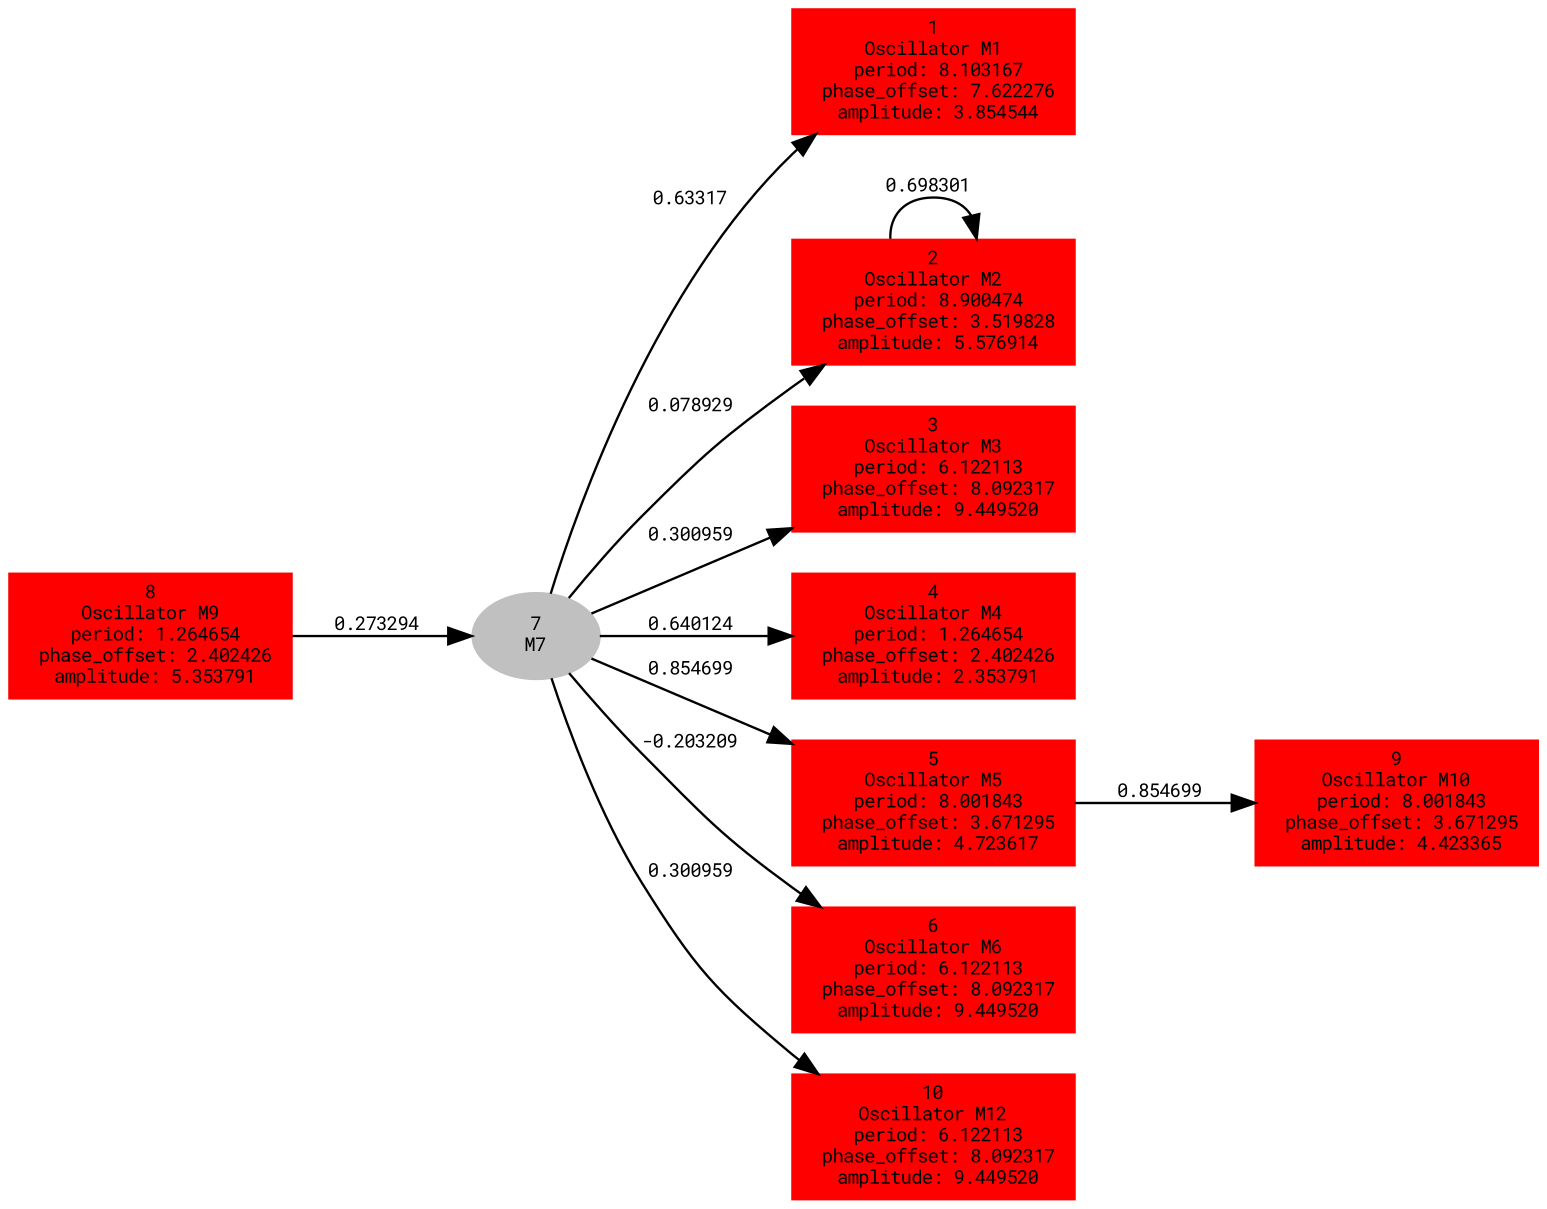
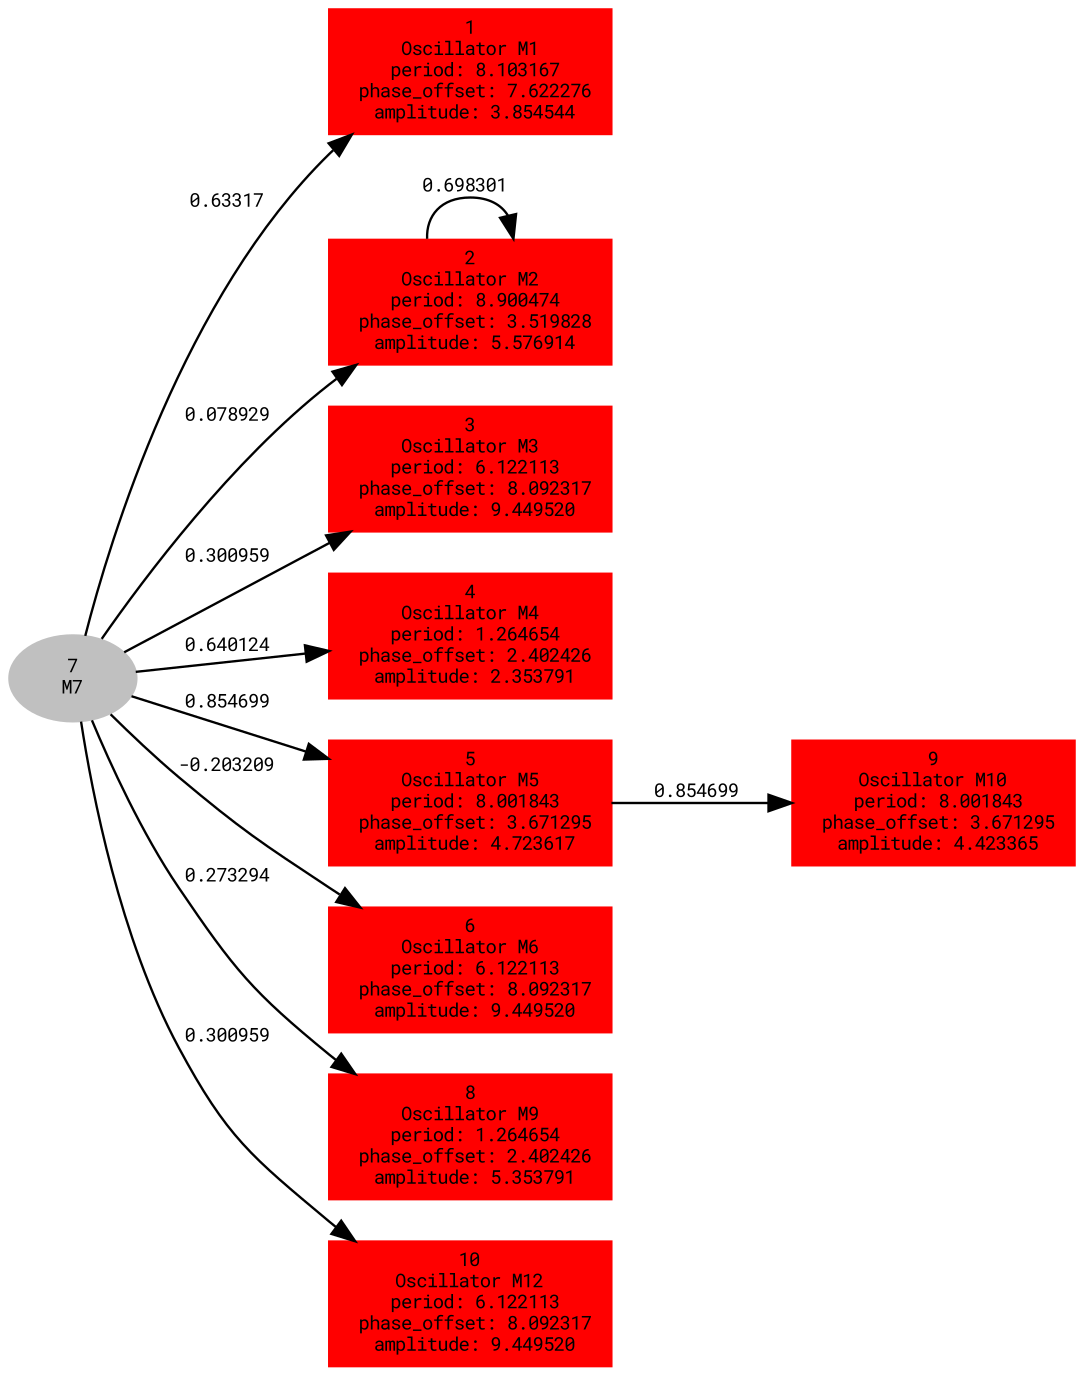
  digraph {
    fontname="Roboto Mono"
    forcelabels=true
    rankdir=LR
    node [color=red fontname="Roboto Mono" fontsize=8 shape=box style=filled]
    edge [fontname="Roboto Mono" fontsize=8]
    n1 [label=<1<BR />Oscillator M1<BR /> period: 8.103167<BR /> phase_offset: 7.622276<BR /> amplitude: 3.854544>]
    n2 [label=<2<BR />Oscillator M2<BR /> period: 8.900474<BR /> phase_offset: 3.519828<BR /> amplitude: 5.576914>]
    n3 [label=<3<BR />Oscillator M3<BR /> period: 6.122113<BR /> phase_offset: 8.092317<BR /> amplitude: 9.449520>]
    n4 [label=<4<BR />Oscillator M4<BR /> period: 1.264654<BR /> phase_offset: 2.402426<BR /> amplitude: 2.353791>]
    n5 [label=<5<BR />Oscillator M5<BR /> period: 8.001843<BR /> phase_offset: 3.671295<BR /> amplitude: 4.723617>]
    n6 [label=<9<BR />Oscillator M10<BR /> period: 8.001843<BR /> phase_offset: 3.671295<BR /> amplitude: 4.423365>]
    n7 [label=<6<BR />Oscillator M6<BR /> period: 6.122113<BR /> phase_offset: 8.092317<BR /> amplitude: 9.449520>]
    n8 [color=grey label=<7<BR/>M7> shape=""]
    n9 [label=<8<BR />Oscillator M9<BR /> period: 1.264654<BR /> phase_offset: 2.402426<BR /> amplitude: 5.353791>]
    n10 [label=<10<BR />Oscillator M12<BR /> period: 6.122113<BR /> phase_offset: 8.092317<BR /> amplitude: 9.449520>]
    n2 -> n2 [label="0.698301 "]
    n5 -> n6 [label="0.854699 "]
    n8 -> n1 [label="0.63317 "]
    n8 -> n2 [label="0.078929 "]
    n8 -> n3 [label="0.300959 "]
    n8 -> n4 [label="0.640124 "]
    n8 -> n5 [label="0.854699 "]
    n8 -> n7 [label="-0.203209 "]
-   n9 -> n8 [label="0.273294 "]
+   n8 -> n9 [label="0.273294 "]
    n8 -> n10 [label="0.300959 "]
  }
